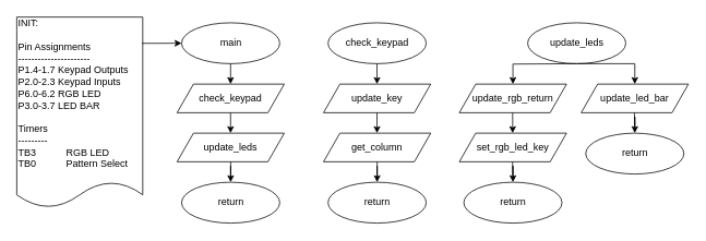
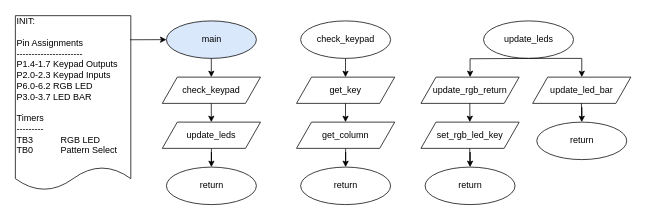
  <mxCell id="0" />
  <mxCell id="1" parent="0" />
  <mxCell id="2" value="&lt;div&gt;&lt;br&gt;&lt;/div&gt;&lt;div&gt;INIT:&lt;/div&gt;&lt;div&gt;&lt;br&gt;&lt;/div&gt;&lt;div&gt;Pin Assignments&lt;/div&gt;&lt;div&gt;----------------------&lt;/div&gt;P1.4-1.7 Keypad Outputs&lt;div&gt;P2.0-2.3 Keypad Inputs&lt;/div&gt;&lt;div&gt;P6.0-6.2 RGB LED&lt;/div&gt;&lt;div&gt;P3.0-3.7 LED BAR&lt;/div&gt;&lt;div&gt;&lt;br&gt;&lt;/div&gt;&lt;div&gt;Timers&lt;/div&gt;&lt;div&gt;---------&lt;/div&gt;&lt;div&gt;TB3&amp;nbsp; &amp;nbsp; &amp;nbsp; &amp;nbsp; &amp;nbsp; &amp;nbsp;RGB LED&lt;/div&gt;&lt;div&gt;TB0&amp;nbsp; &amp;nbsp; &amp;nbsp; &amp;nbsp; &amp;nbsp; &amp;nbsp;Pattern Select&lt;/div&gt;&lt;div&gt;&lt;br&gt;&lt;/div&gt;&lt;div&gt;&lt;br&gt;&lt;/div&gt;" style="shape=document;whiteSpace=wrap;html=1;boundedLbl=1;size=0.134;align=left;" vertex="1" parent="1"><mxGeometry x="20" y="20" width="154" height="233" as="geometry" /></mxCell>
- <mxCell id="3" value="main" style="ellipse;whiteSpace=wrap;html=1;" vertex="1" parent="1"><mxGeometry x="221.5" y="27" width="120" height="50" as="geometry" /></mxCell>
+ <mxCell id="3" value="main" style="ellipse;whiteSpace=wrap;html=1;fillColor=#dae8fc;" vertex="1" parent="1"><mxGeometry x="221.5" y="27" width="120" height="50" as="geometry" /></mxCell>
  <mxCell id="4" value="check_keypad" style="shape=parallelogram;perimeter=parallelogramPerimeter;whiteSpace=wrap;html=1;fixedSize=1;" vertex="1" parent="1"><mxGeometry x="216" y="102" width="131" height="35" as="geometry" /></mxCell>
  <mxCell id="5" value="" style="edgeStyle=orthogonalEdgeStyle;rounded=0;orthogonalLoop=1;jettySize=auto;html=1;" edge="1" parent="1" source="6" target="7"><mxGeometry relative="1" as="geometry" /></mxCell>
  <mxCell id="6" value="update_leds" style="shape=parallelogram;perimeter=parallelogramPerimeter;whiteSpace=wrap;html=1;fixedSize=1;" vertex="1" parent="1"><mxGeometry x="216" y="162" width="131" height="35" as="geometry" /></mxCell>
  <mxCell id="7" value="return" style="ellipse;whiteSpace=wrap;html=1;" vertex="1" parent="1"><mxGeometry x="221.5" y="222" width="120" height="50" as="geometry" /></mxCell>
  <mxCell id="8" value="" style="endArrow=classic;html=1;rounded=0;entryX=0;entryY=0.5;entryDx=0;entryDy=0;exitX=0.994;exitY=0.138;exitDx=0;exitDy=0;exitPerimeter=0;" edge="1" parent="1" source="2" target="3"><mxGeometry width="50" height="50" relative="1" as="geometry"><mxPoint x="240" y="225" as="sourcePoint" /><mxPoint x="290" y="175" as="targetPoint" /></mxGeometry></mxCell>
  <mxCell id="9" value="" style="edgeStyle=orthogonalEdgeStyle;rounded=0;orthogonalLoop=1;jettySize=auto;html=1;" edge="1" parent="1"><mxGeometry relative="1" as="geometry"><mxPoint x="281.35" y="137" as="sourcePoint" /><mxPoint x="281.35" y="162" as="targetPoint" /></mxGeometry></mxCell>
  <mxCell id="10" value="" style="edgeStyle=orthogonalEdgeStyle;rounded=0;orthogonalLoop=1;jettySize=auto;html=1;" edge="1" parent="1"><mxGeometry relative="1" as="geometry"><mxPoint x="281.35" y="77" as="sourcePoint" /><mxPoint x="281.35" y="102" as="targetPoint" /></mxGeometry></mxCell>
  <mxCell id="11" value="check_keypad" style="ellipse;whiteSpace=wrap;html=1;" vertex="1" parent="1"><mxGeometry x="400.5" y="27" width="120" height="50" as="geometry" /></mxCell>
- <mxCell id="12" value="update_key" style="shape=parallelogram;perimeter=parallelogramPerimeter;whiteSpace=wrap;html=1;fixedSize=1;" vertex="1" parent="1"><mxGeometry x="395" y="102" width="131" height="35" as="geometry" /></mxCell>
+ <mxCell id="12" value="get_key" style="shape=parallelogram;perimeter=parallelogramPerimeter;whiteSpace=wrap;html=1;fixedSize=1;" vertex="1" parent="1"><mxGeometry x="395" y="102" width="131" height="35" as="geometry" /></mxCell>
  <mxCell id="13" value="" style="edgeStyle=orthogonalEdgeStyle;rounded=0;orthogonalLoop=1;jettySize=auto;html=1;" edge="1" parent="1" source="14" target="15"><mxGeometry relative="1" as="geometry" /></mxCell>
  <mxCell id="14" value="get_column" style="shape=parallelogram;perimeter=parallelogramPerimeter;whiteSpace=wrap;html=1;fixedSize=1;" vertex="1" parent="1"><mxGeometry x="395" y="162" width="131" height="35" as="geometry" /></mxCell>
  <mxCell id="15" value="return" style="ellipse;whiteSpace=wrap;html=1;" vertex="1" parent="1"><mxGeometry x="400.5" y="222" width="120" height="50" as="geometry" /></mxCell>
  <mxCell id="16" value="" style="edgeStyle=orthogonalEdgeStyle;rounded=0;orthogonalLoop=1;jettySize=auto;html=1;" edge="1" parent="1"><mxGeometry relative="1" as="geometry"><mxPoint x="460.35" y="137" as="sourcePoint" /><mxPoint x="460.35" y="162" as="targetPoint" /></mxGeometry></mxCell>
  <mxCell id="17" value="" style="edgeStyle=orthogonalEdgeStyle;rounded=0;orthogonalLoop=1;jettySize=auto;html=1;" edge="1" parent="1"><mxGeometry relative="1" as="geometry"><mxPoint x="460.35" y="77" as="sourcePoint" /><mxPoint x="460.35" y="102" as="targetPoint" /></mxGeometry></mxCell>
  <mxCell id="18" value="update_leds" style="ellipse;whiteSpace=wrap;html=1;" vertex="1" parent="1"><mxGeometry x="644.5" y="27" width="120" height="50" as="geometry" /></mxCell>
  <mxCell id="19" value="update_rgb_return" style="shape=parallelogram;perimeter=parallelogramPerimeter;whiteSpace=wrap;html=1;fixedSize=1;" vertex="1" parent="1"><mxGeometry x="561" y="102" width="131" height="35" as="geometry" /></mxCell>
  <mxCell id="20" value="update_led_bar" style="shape=parallelogram;perimeter=parallelogramPerimeter;whiteSpace=wrap;html=1;fixedSize=1;" vertex="1" parent="1"><mxGeometry x="710" y="102" width="131" height="35" as="geometry" /></mxCell>
  <mxCell id="21" value="" style="edgeStyle=orthogonalEdgeStyle;rounded=0;orthogonalLoop=1;jettySize=auto;html=1;entryX=0.5;entryY=0;entryDx=0;entryDy=0;" edge="1" parent="1" target="19"><mxGeometry relative="1" as="geometry"><mxPoint x="704.35" y="77" as="sourcePoint" /><mxPoint x="704.35" y="102" as="targetPoint" /></mxGeometry></mxCell>
  <mxCell id="22" value="" style="edgeStyle=orthogonalEdgeStyle;rounded=0;orthogonalLoop=1;jettySize=auto;html=1;entryX=0.5;entryY=0;entryDx=0;entryDy=0;exitX=0.5;exitY=1;exitDx=0;exitDy=0;" edge="1" parent="1" source="18" target="20"><mxGeometry relative="1" as="geometry"><mxPoint x="714.35" y="87" as="sourcePoint" /><mxPoint x="636" y="112" as="targetPoint" /><Array as="points"><mxPoint x="776" y="77" /></Array></mxGeometry></mxCell>
  <mxCell id="23" value="set_rgb_led_key" style="shape=parallelogram;perimeter=parallelogramPerimeter;whiteSpace=wrap;html=1;fixedSize=1;" vertex="1" parent="1"><mxGeometry x="561" y="162" width="131" height="35" as="geometry" /></mxCell>
  <mxCell id="24" value="" style="edgeStyle=orthogonalEdgeStyle;rounded=0;orthogonalLoop=1;jettySize=auto;html=1;" edge="1" parent="1"><mxGeometry relative="1" as="geometry"><mxPoint x="626.16" y="137" as="sourcePoint" /><mxPoint x="626.16" y="162" as="targetPoint" /></mxGeometry></mxCell>
  <mxCell id="25" value="" style="edgeStyle=orthogonalEdgeStyle;rounded=0;orthogonalLoop=1;jettySize=auto;html=1;" edge="1" parent="1" target="26"><mxGeometry relative="1" as="geometry"><mxPoint x="775" y="137" as="sourcePoint" /></mxGeometry></mxCell>
  <mxCell id="26" value="return" style="ellipse;whiteSpace=wrap;html=1;" vertex="1" parent="1"><mxGeometry x="715.5" y="162" width="120" height="50" as="geometry" /></mxCell>
  <mxCell id="27" value="" style="edgeStyle=orthogonalEdgeStyle;rounded=0;orthogonalLoop=1;jettySize=auto;html=1;" edge="1" parent="1" target="28"><mxGeometry relative="1" as="geometry"><mxPoint x="626" y="197" as="sourcePoint" /></mxGeometry></mxCell>
  <mxCell id="28" value="return" style="ellipse;whiteSpace=wrap;html=1;" vertex="1" parent="1"><mxGeometry x="566.5" y="222" width="120" height="50" as="geometry" /></mxCell>
